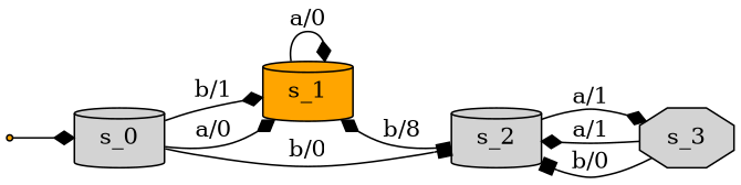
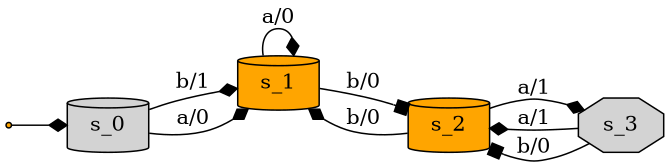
  digraph {
    rankdir=LR
    node [fillcolor=lightgrey shape=cylinder style=filled]
    edge [arrowhead=diamond]
    s_0 [root=true]
    s_1 [fillcolor=orange]
-   s_2
+   s_2 [fillcolor=orange]
    s_3 [shape=octagon]
    qi [fillcolor=orange shape=point]
    s_0 -> s_1 [label="b/1"]
    s_0 -> s_1 [label="a/0"]
    s_1 -> s_1 [label="a/0"]
-   s_0 -> s_2 [arrowhead=box label="b/0"]
-   s_2 -> s_1 [label="b/8"]
+   s_1 -> s_2 [arrowhead=box label="b/0"]
+   s_2 -> s_1 [label="b/0"]
    s_2 -> s_3 [label="a/1"]
    s_3 -> s_2 [label="a/1"]
    s_3 -> s_2 [arrowhead=box label="b/0"]
    qi -> s_0
  }
